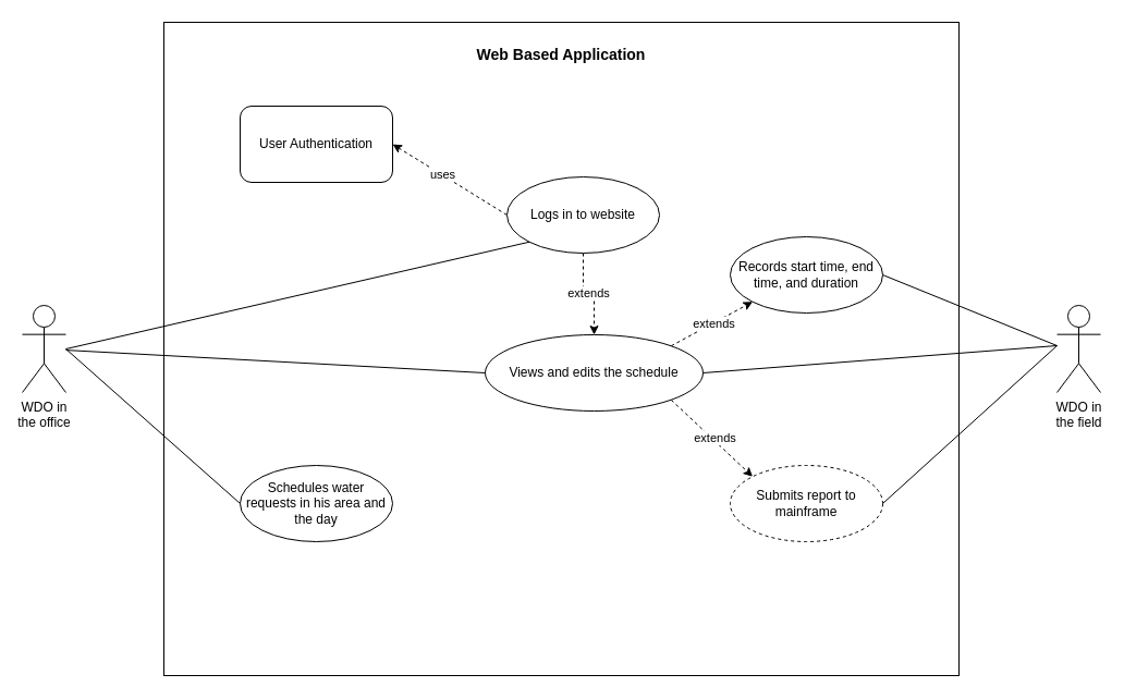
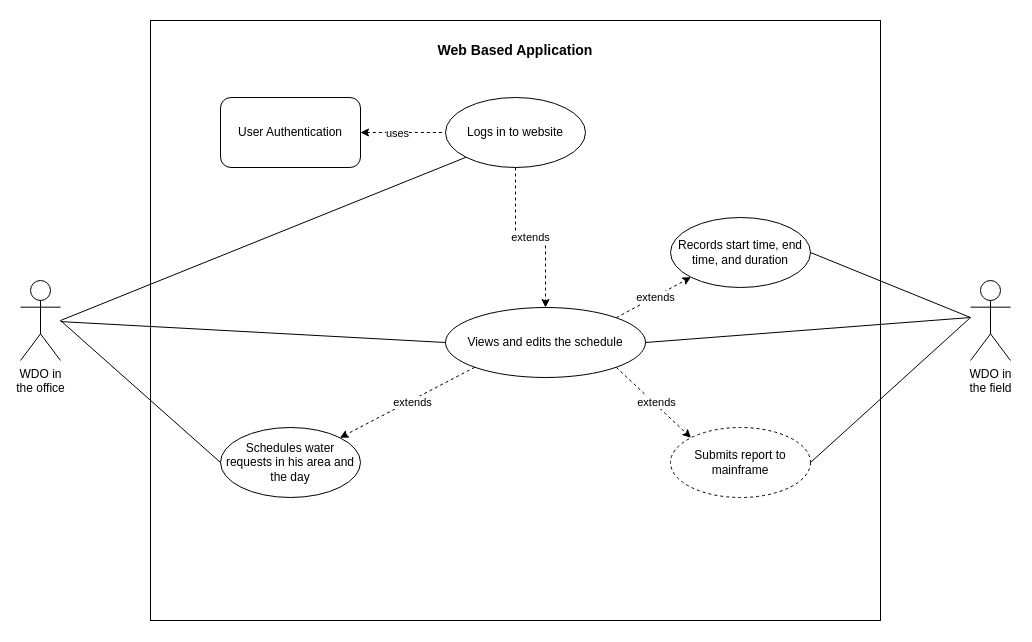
  <mxCell id="0" />
  <mxCell id="1" parent="0" />
  <mxCell id="2" value="&lt;p style=&quot;margin:0px;margin-top:4px;text-align:center;&quot;&gt;&lt;br&gt;&lt;/p&gt;&lt;p style=&quot;margin:0px;margin-top:4px;text-align:center;&quot;&gt;&lt;font style=&quot;font-size: 14px;&quot;&gt;&lt;b&gt;Web Based Application&lt;/b&gt;&lt;/font&gt;&lt;/p&gt;" style="verticalAlign=top;align=left;overflow=fill;html=1;whiteSpace=wrap;" parent="1" vertex="1"><mxGeometry x="150" y="20" width="730" height="600" as="geometry" /></mxCell>
  <mxCell id="3" value="WDO in &lt;br&gt;the office" style="shape=umlActor;verticalLabelPosition=bottom;verticalAlign=top;html=1;" parent="1" vertex="1"><mxGeometry x="20" y="280" width="40" height="80" as="geometry" /></mxCell>
  <mxCell id="4" value="WDO in &lt;br&gt;the field" style="shape=umlActor;verticalLabelPosition=bottom;verticalAlign=top;html=1;" parent="1" vertex="1"><mxGeometry x="970" y="280" width="40" height="80" as="geometry" /></mxCell>
  <mxCell id="5" value="Schedules water requests in his area and the day" style="ellipse;whiteSpace=wrap;html=1;" parent="1" vertex="1"><mxGeometry x="220" y="427" width="140" height="70" as="geometry" /></mxCell>
+ <mxCell id="6" style="rounded=0;orthogonalLoop=1;jettySize=auto;html=1;exitX=0;exitY=1;exitDx=0;exitDy=0;entryX=1;entryY=0;entryDx=0;entryDy=0;strokeColor=default;curved=0;dashed=1;" edge="1" parent="1" source="12" target="5"><mxGeometry relative="1" as="geometry" /></mxCell>
+ <mxCell id="7" value="extends" style="edgeLabel;html=1;align=center;verticalAlign=middle;resizable=0;points=[];" vertex="1" connectable="0" parent="6"><mxGeometry x="-0.052" y="2" relative="1" as="geometry"><mxPoint as="offset" /></mxGeometry></mxCell>
  <mxCell id="8" style="rounded=0;orthogonalLoop=1;jettySize=auto;html=1;exitX=1;exitY=0;exitDx=0;exitDy=0;entryX=0;entryY=1;entryDx=0;entryDy=0;dashed=1;" edge="1" parent="1" source="12" target="13"><mxGeometry relative="1" as="geometry" /></mxCell>
  <mxCell id="9" value="extends" style="edgeLabel;html=1;align=center;verticalAlign=middle;resizable=0;points=[];" vertex="1" connectable="0" parent="8"><mxGeometry x="0.034" relative="1" as="geometry"><mxPoint as="offset" /></mxGeometry></mxCell>
  <mxCell id="10" style="rounded=0;orthogonalLoop=1;jettySize=auto;html=1;exitX=1;exitY=1;exitDx=0;exitDy=0;entryX=0;entryY=0;entryDx=0;entryDy=0;dashed=1;" edge="1" parent="1" source="12" target="14"><mxGeometry relative="1" as="geometry" /></mxCell>
  <mxCell id="11" value="extends" style="edgeLabel;html=1;align=center;verticalAlign=middle;resizable=0;points=[];" vertex="1" connectable="0" parent="10"><mxGeometry x="0.027" y="2" relative="1" as="geometry"><mxPoint as="offset" /></mxGeometry></mxCell>
  <mxCell id="12" value="Views and edits the schedule" style="ellipse;whiteSpace=wrap;html=1;" parent="1" vertex="1"><mxGeometry x="445" y="307" width="200" height="70" as="geometry" /></mxCell>
  <mxCell id="13" value="Records start time, end time, and duration" style="ellipse;whiteSpace=wrap;html=1;" parent="1" vertex="1"><mxGeometry x="670" y="217" width="140" height="70" as="geometry" /></mxCell>
  <mxCell id="14" value="Submits report to mainframe" style="ellipse;whiteSpace=wrap;html=1;dashed=1;" parent="1" vertex="1"><mxGeometry x="670" y="427" width="140" height="70" as="geometry" /></mxCell>
  <mxCell id="15" style="edgeStyle=orthogonalEdgeStyle;rounded=0;orthogonalLoop=1;jettySize=auto;html=1;exitX=0.5;exitY=1;exitDx=0;exitDy=0;dashed=1;" edge="1" parent="1" source="17" target="12"><mxGeometry relative="1" as="geometry" /></mxCell>
  <mxCell id="16" value="extends" style="edgeLabel;html=1;align=center;verticalAlign=middle;resizable=0;points=[];" vertex="1" connectable="0" parent="15"><mxGeometry x="-0.012" y="1" relative="1" as="geometry"><mxPoint as="offset" /></mxGeometry></mxCell>
- <mxCell id="17" value="Logs in to website" style="ellipse;whiteSpace=wrap;html=1;" parent="1" vertex="1"><mxGeometry x="465" y="162" width="140" height="70" as="geometry" /></mxCell>
+ <mxCell id="17" value="Logs in to website" style="ellipse;whiteSpace=wrap;html=1;" parent="1" vertex="1"><mxGeometry x="445" y="97" width="140" height="70" as="geometry" /></mxCell>
  <mxCell id="18" value="User Authentication" style="whiteSpace=wrap;html=1;rounded=1;" parent="1" vertex="1"><mxGeometry x="220" y="97" width="140" height="70" as="geometry" /></mxCell>
  <mxCell id="19" value="" style="endArrow=none;html=1;rounded=0;entryX=0;entryY=1;entryDx=0;entryDy=0;" edge="1" parent="1" target="17"><mxGeometry width="50" height="50" relative="1" as="geometry"><mxPoint x="60" y="320" as="sourcePoint" /><mxPoint x="110" y="257" as="targetPoint" /></mxGeometry></mxCell>
  <mxCell id="20" value="" style="endArrow=none;html=1;rounded=0;entryX=0;entryY=0.5;entryDx=0;entryDy=0;" edge="1" parent="1" source="3" target="12"><mxGeometry width="50" height="50" relative="1" as="geometry"><mxPoint x="80" y="327" as="sourcePoint" /><mxPoint x="120" y="307" as="targetPoint" /></mxGeometry></mxCell>
  <mxCell id="21" value="" style="endArrow=none;html=1;rounded=0;exitX=1;exitY=0.5;exitDx=0;exitDy=0;" edge="1" parent="1" source="12"><mxGeometry width="50" height="50" relative="1" as="geometry"><mxPoint x="900" y="377" as="sourcePoint" /><mxPoint x="970" y="317" as="targetPoint" /></mxGeometry></mxCell>
  <mxCell id="22" value="" style="endArrow=none;html=1;rounded=0;exitX=1;exitY=0.5;exitDx=0;exitDy=0;" edge="1" parent="1" source="13"><mxGeometry width="50" height="50" relative="1" as="geometry"><mxPoint x="910" y="257" as="sourcePoint" /><mxPoint x="970" y="317" as="targetPoint" /></mxGeometry></mxCell>
  <mxCell id="23" value="" style="endArrow=none;html=1;rounded=0;entryX=0;entryY=0.5;entryDx=0;entryDy=0;" edge="1" parent="1" target="5"><mxGeometry width="50" height="50" relative="1" as="geometry"><mxPoint x="60" y="320" as="sourcePoint" /><mxPoint x="120" y="347" as="targetPoint" /></mxGeometry></mxCell>
  <mxCell id="24" value="" style="endArrow=none;html=1;rounded=0;exitX=1;exitY=0.5;exitDx=0;exitDy=0;" edge="1" parent="1" source="14"><mxGeometry width="50" height="50" relative="1" as="geometry"><mxPoint x="860" y="437" as="sourcePoint" /><mxPoint x="970" y="317" as="targetPoint" /></mxGeometry></mxCell>
  <mxCell id="25" value="" style="endArrow=none;dashed=1;html=1;rounded=0;entryX=0;entryY=0.5;entryDx=0;entryDy=0;exitX=1;exitY=0.5;exitDx=0;exitDy=0;endFill=0;startArrow=classic;startFill=1;" edge="1" parent="1" source="18" target="17"><mxGeometry width="50" height="50" relative="1" as="geometry"><mxPoint x="370" y="167" as="sourcePoint" /><mxPoint x="420" y="117" as="targetPoint" /></mxGeometry></mxCell>
  <mxCell id="26" value="uses" style="edgeLabel;html=1;align=center;verticalAlign=middle;resizable=0;points=[];" vertex="1" connectable="0" parent="25"><mxGeometry x="-0.143" relative="1" as="geometry"><mxPoint as="offset" /></mxGeometry></mxCell>
